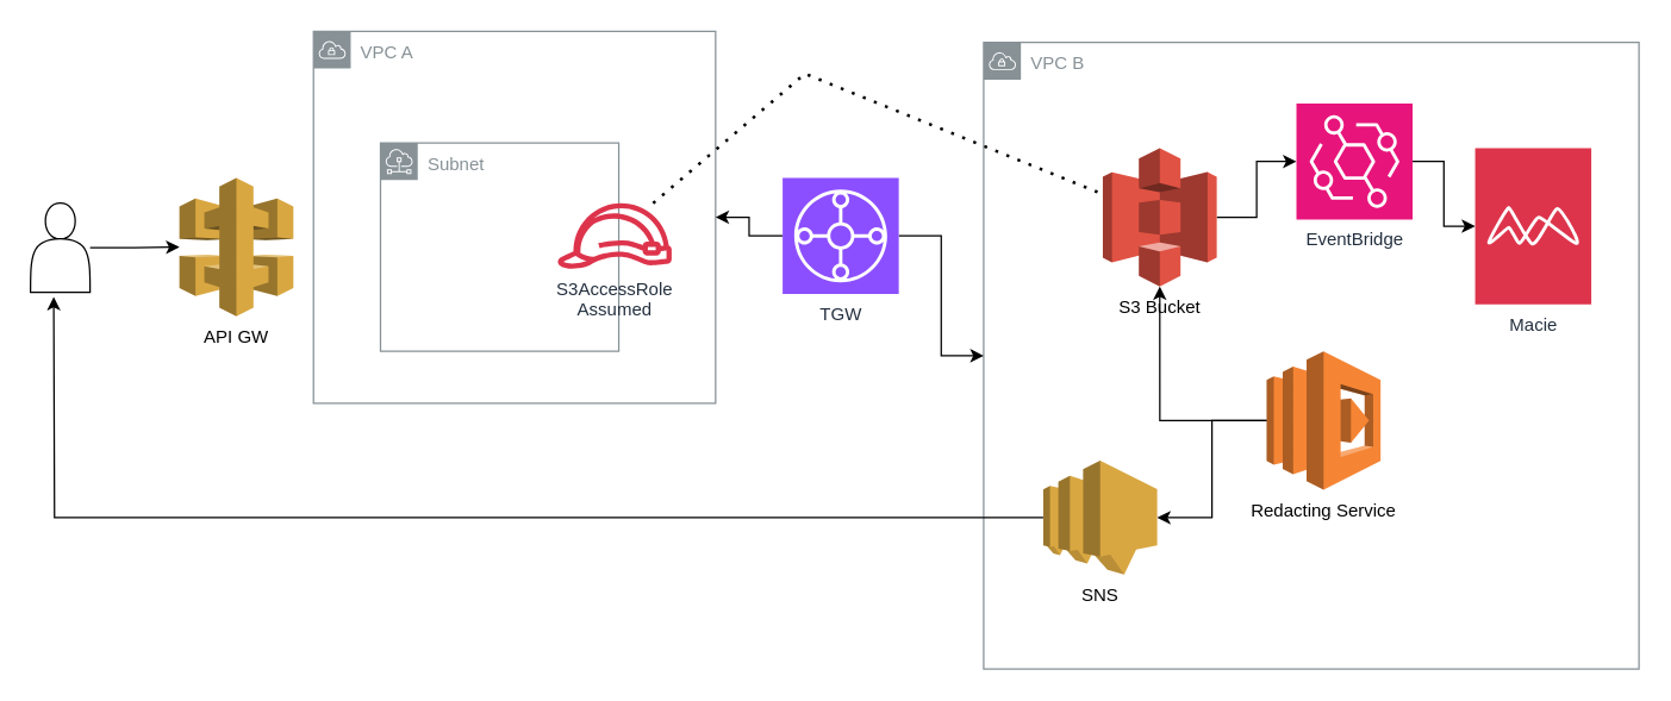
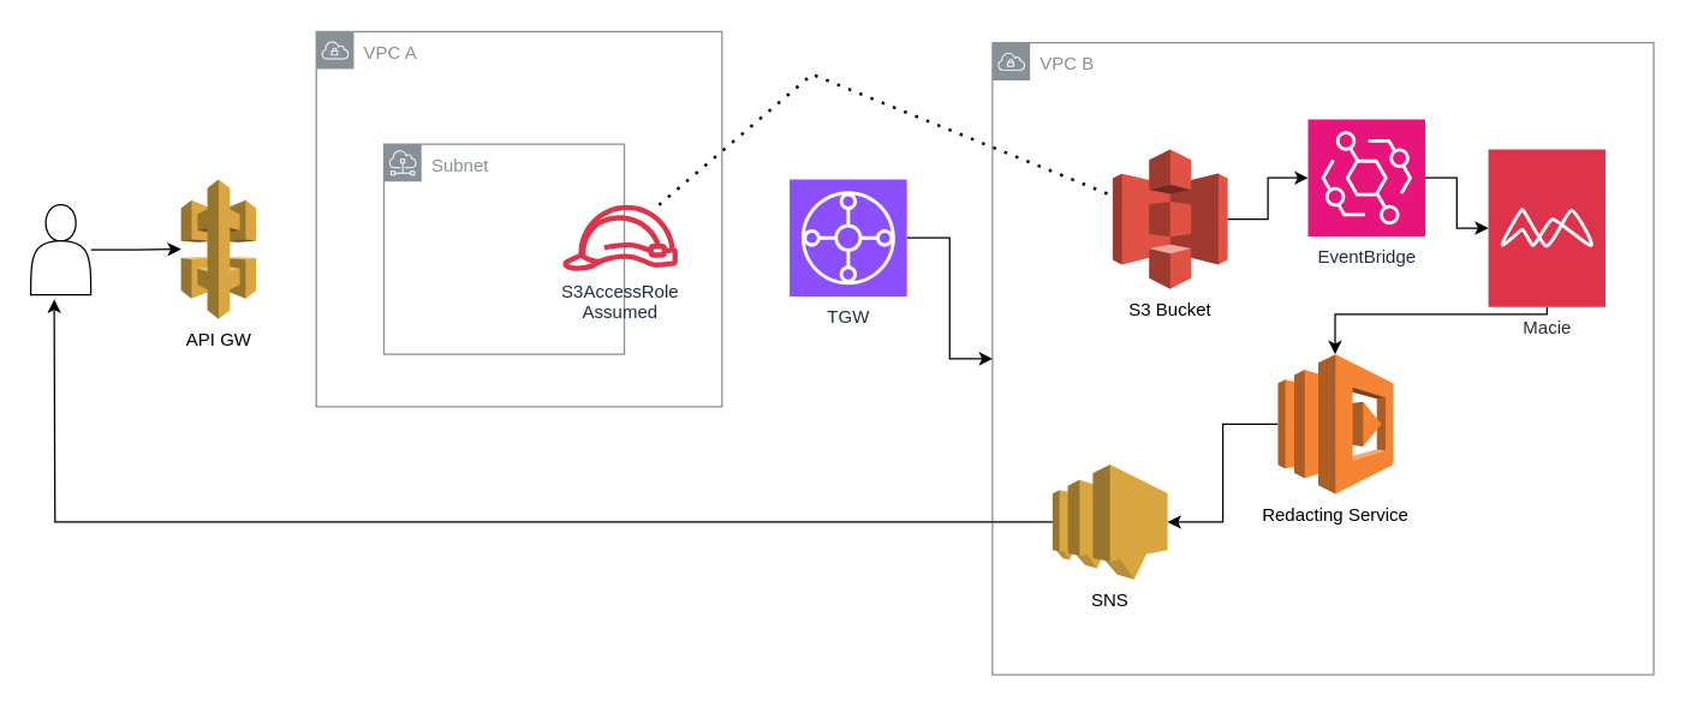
  <mxCell id="0" />
  <mxCell id="1" parent="0" />
  <mxCell id="2" value="VPC A" style="sketch=0;outlineConnect=0;gradientColor=none;html=1;whiteSpace=wrap;fontSize=12;fontStyle=0;shape=mxgraph.aws4.group;grIcon=mxgraph.aws4.group_vpc;strokeColor=#879196;fillColor=none;verticalAlign=top;align=left;spacingLeft=30;fontColor=#879196;dashed=0;" vertex="1" parent="1"><mxGeometry x="210" y="20.5" width="270" height="250" as="geometry" /></mxCell>
  <mxCell id="3" value="Subnet" style="sketch=0;outlineConnect=0;gradientColor=none;html=1;whiteSpace=wrap;fontSize=12;fontStyle=0;shape=mxgraph.aws4.group;grIcon=mxgraph.aws4.group_subnet;strokeColor=#879196;fillColor=none;verticalAlign=top;align=left;spacingLeft=30;fontColor=#879196;dashed=0;" vertex="1" parent="1"><mxGeometry x="255" y="95.5" width="160" height="140" as="geometry" /></mxCell>
  <mxCell id="4" value="VPC B" style="sketch=0;outlineConnect=0;gradientColor=none;html=1;whiteSpace=wrap;fontSize=12;fontStyle=0;shape=mxgraph.aws4.group;grIcon=mxgraph.aws4.group_vpc;strokeColor=#879196;fillColor=none;verticalAlign=top;align=left;spacingLeft=30;fontColor=#879196;dashed=0;" vertex="1" parent="1"><mxGeometry x="660" y="28" width="440" height="421" as="geometry" /></mxCell>
  <mxCell id="5" style="edgeStyle=orthogonalEdgeStyle;rounded=0;orthogonalLoop=1;jettySize=auto;html=1;" edge="1" parent="1" source="6" target="22"><mxGeometry relative="1" as="geometry" /></mxCell>
  <mxCell id="6" value="S3 Bucket" style="outlineConnect=0;dashed=0;verticalLabelPosition=bottom;verticalAlign=top;align=center;html=1;shape=mxgraph.aws3.s3;fillColor=#E05243;gradientColor=none;" vertex="1" parent="1"><mxGeometry x="740" y="99" width="76.5" height="93" as="geometry" /></mxCell>
- <mxCell id="7" style="edgeStyle=orthogonalEdgeStyle;rounded=0;orthogonalLoop=1;jettySize=auto;html=1;" edge="1" parent="1" source="9" target="2"><mxGeometry relative="1" as="geometry" /></mxCell>
  <mxCell id="8" style="edgeStyle=orthogonalEdgeStyle;rounded=0;orthogonalLoop=1;jettySize=auto;html=1;" edge="1" parent="1" source="9" target="4"><mxGeometry relative="1" as="geometry" /></mxCell>
  <mxCell id="9" value="TGW" style="sketch=0;points=[[0,0,0],[0.25,0,0],[0.5,0,0],[0.75,0,0],[1,0,0],[0,1,0],[0.25,1,0],[0.5,1,0],[0.75,1,0],[1,1,0],[0,0.25,0],[0,0.5,0],[0,0.75,0],[1,0.25,0],[1,0.5,0],[1,0.75,0]];outlineConnect=0;fontColor=#232F3E;fillColor=#8C4FFF;strokeColor=#ffffff;dashed=0;verticalLabelPosition=bottom;verticalAlign=top;align=center;html=1;fontSize=12;fontStyle=0;aspect=fixed;shape=mxgraph.aws4.resourceIcon;resIcon=mxgraph.aws4.transit_gateway;" vertex="1" parent="1"><mxGeometry x="525" y="119" width="78" height="78" as="geometry" /></mxCell>
- <mxCell id="10" value="API GW" style="outlineConnect=0;dashed=0;verticalLabelPosition=bottom;verticalAlign=top;align=center;html=1;shape=mxgraph.aws3.api_gateway;fillColor=#D9A741;gradientColor=none;" vertex="1" parent="1"><mxGeometry x="120" y="119" width="76.5" height="93" as="geometry" /></mxCell>
+ <mxCell id="10" value="API GW" style="outlineConnect=0;dashed=0;verticalLabelPosition=bottom;verticalAlign=top;align=center;html=1;shape=mxgraph.aws3.api_gateway;fillColor=#D9A741;gradientColor=none;" vertex="1" parent="1"><mxGeometry x="120" y="119" width="50" height="93" as="geometry" /></mxCell>
  <mxCell id="11" value="S3AccessRole&lt;div&gt;Assumed&lt;/div&gt;" style="sketch=0;outlineConnect=0;fontColor=#232F3E;gradientColor=none;fillColor=#DD344C;strokeColor=none;dashed=0;verticalLabelPosition=bottom;verticalAlign=top;align=center;html=1;fontSize=12;fontStyle=0;aspect=fixed;pointerEvents=1;shape=mxgraph.aws4.role;" vertex="1" parent="1"><mxGeometry x="373.25" y="136" width="78" height="44" as="geometry" /></mxCell>
  <mxCell id="12" value="" style="endArrow=none;dashed=1;html=1;dashPattern=1 3;strokeWidth=2;rounded=0;" edge="1" parent="1" source="11" target="6"><mxGeometry width="50" height="50" relative="1" as="geometry"><mxPoint x="580" y="149" as="sourcePoint" /><mxPoint x="630" y="99" as="targetPoint" /><Array as="points"><mxPoint x="540" y="49" /></Array></mxGeometry></mxCell>
  <mxCell id="13" style="edgeStyle=orthogonalEdgeStyle;rounded=0;orthogonalLoop=1;jettySize=auto;html=1;" edge="1" parent="1" source="14" target="10"><mxGeometry relative="1" as="geometry" /></mxCell>
  <mxCell id="14" value="" style="shape=actor;whiteSpace=wrap;html=1;" vertex="1" parent="1"><mxGeometry x="20" y="136" width="40" height="60" as="geometry" /></mxCell>
+ <mxCell id="15" style="edgeStyle=orthogonalEdgeStyle;rounded=0;orthogonalLoop=1;jettySize=auto;html=1;" edge="1" parent="1" source="16" target="18"><mxGeometry relative="1" as="geometry"><Array as="points"><mxPoint x="1029" y="209" /><mxPoint x="888" y="209" /></Array></mxGeometry></mxCell>
  <mxCell id="16" value="Macie" style="sketch=0;points=[[0,0,0],[0.25,0,0],[0.5,0,0],[0.75,0,0],[1,0,0],[0,1,0],[0.25,1,0],[0.5,1,0],[0.75,1,0],[1,1,0],[0,0.25,0],[0,0.5,0],[0,0.75,0],[1,0.25,0],[1,0.5,0],[1,0.75,0]];outlineConnect=0;fontColor=#232F3E;fillColor=#DD344C;strokeColor=#ffffff;dashed=0;verticalLabelPosition=bottom;verticalAlign=top;align=center;html=1;fontSize=12;fontStyle=0;aspect=fixed;shape=mxgraph.aws4.resourceIcon;resIcon=mxgraph.aws4.macie;" vertex="1" parent="1"><mxGeometry x="990" y="99" width="78" height="105" as="geometry" /></mxCell>
  <mxCell id="17" style="edgeStyle=orthogonalEdgeStyle;rounded=0;orthogonalLoop=1;jettySize=auto;html=1;" edge="1" parent="1" source="18" target="21"><mxGeometry relative="1" as="geometry" /></mxCell>
  <mxCell id="18" value="Redacting Service" style="outlineConnect=0;dashed=0;verticalLabelPosition=bottom;verticalAlign=top;align=center;html=1;shape=mxgraph.aws3.lambda;fillColor=#F58534;gradientColor=none;" vertex="1" parent="1"><mxGeometry x="850" y="235.5" width="76.5" height="93" as="geometry" /></mxCell>
- <mxCell id="19" style="edgeStyle=orthogonalEdgeStyle;rounded=0;orthogonalLoop=1;jettySize=auto;html=1;entryX=0.5;entryY=1;entryDx=0;entryDy=0;entryPerimeter=0;" edge="1" parent="1" source="18" target="6"><mxGeometry relative="1" as="geometry" /></mxCell>
  <mxCell id="20" style="edgeStyle=orthogonalEdgeStyle;rounded=0;orthogonalLoop=1;jettySize=auto;html=1;" edge="1" parent="1" source="21"><mxGeometry relative="1" as="geometry"><mxPoint x="35.569" y="199" as="targetPoint" /></mxGeometry></mxCell>
  <mxCell id="21" value="SNS" style="outlineConnect=0;dashed=0;verticalLabelPosition=bottom;verticalAlign=top;align=center;html=1;shape=mxgraph.aws3.sns;fillColor=#D9A741;gradientColor=none;" vertex="1" parent="1"><mxGeometry x="700" y="309" width="76.5" height="76.5" as="geometry" /></mxCell>
- <mxCell id="22" value="EventBridge" style="sketch=0;points=[[0,0,0],[0.25,0,0],[0.5,0,0],[0.75,0,0],[1,0,0],[0,1,0],[0.25,1,0],[0.5,1,0],[0.75,1,0],[1,1,0],[0,0.25,0],[0,0.5,0],[0,0.75,0],[1,0.25,0],[1,0.5,0],[1,0.75,0]];outlineConnect=0;fontColor=#232F3E;fillColor=#E7157B;strokeColor=#ffffff;dashed=0;verticalLabelPosition=bottom;verticalAlign=top;align=center;html=1;fontSize=12;fontStyle=0;aspect=fixed;shape=mxgraph.aws4.resourceIcon;resIcon=mxgraph.aws4.eventbridge;" vertex="1" parent="1"><mxGeometry x="870" y="69" width="78" height="78" as="geometry" /></mxCell>
+ <mxCell id="22" value="EventBridge" style="sketch=0;points=[[0,0,0],[0.25,0,0],[0.5,0,0],[0.75,0,0],[1,0,0],[0,1,0],[0.25,1,0],[0.5,1,0],[0.75,1,0],[1,1,0],[0,0.25,0],[0,0.5,0],[0,0.75,0],[1,0.25,0],[1,0.5,0],[1,0.75,0]];outlineConnect=0;fontColor=#232F3E;fillColor=#E7157B;strokeColor=#ffffff;dashed=0;verticalLabelPosition=bottom;verticalAlign=top;align=center;html=1;fontSize=12;fontStyle=0;aspect=fixed;shape=mxgraph.aws4.resourceIcon;resIcon=mxgraph.aws4.eventbridge;" vertex="1" parent="1"><mxGeometry x="870" y="79" width="78" height="78" as="geometry" /></mxCell>
  <mxCell id="23" style="edgeStyle=orthogonalEdgeStyle;rounded=0;orthogonalLoop=1;jettySize=auto;html=1;entryX=0;entryY=0.5;entryDx=0;entryDy=0;entryPerimeter=0;" edge="1" parent="1" source="22" target="16"><mxGeometry relative="1" as="geometry" /></mxCell>
